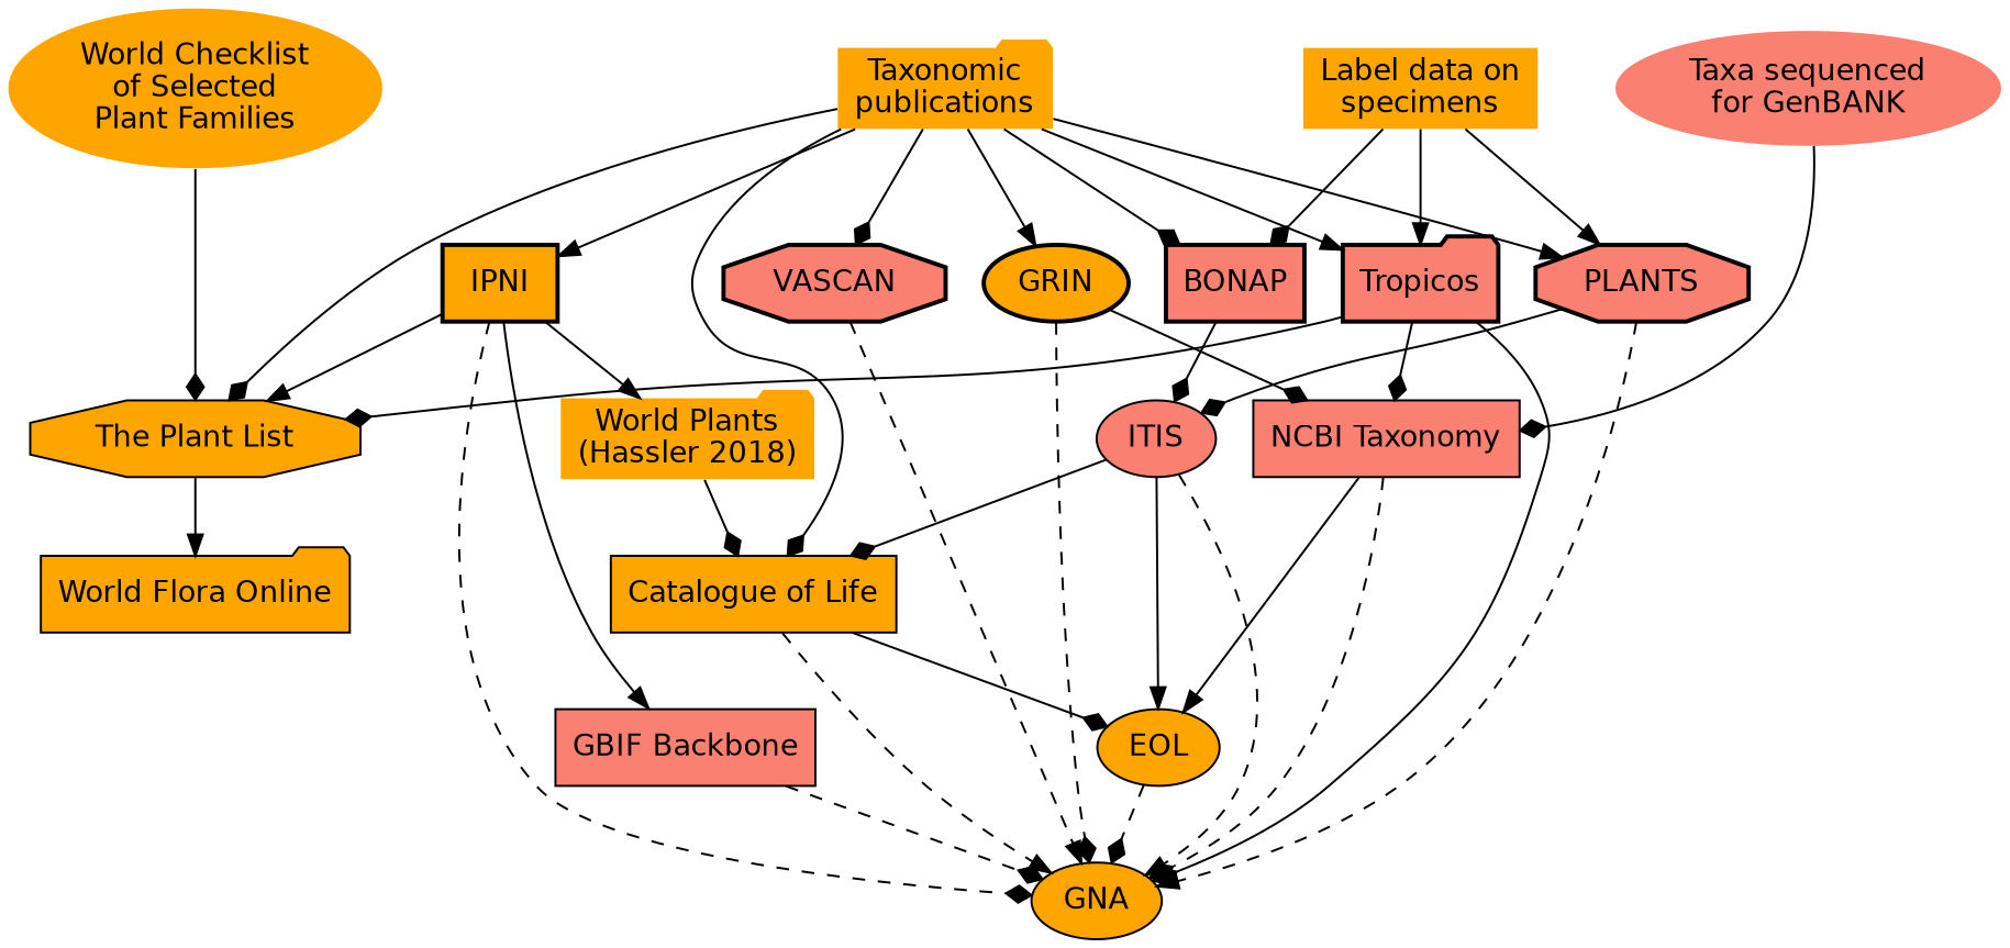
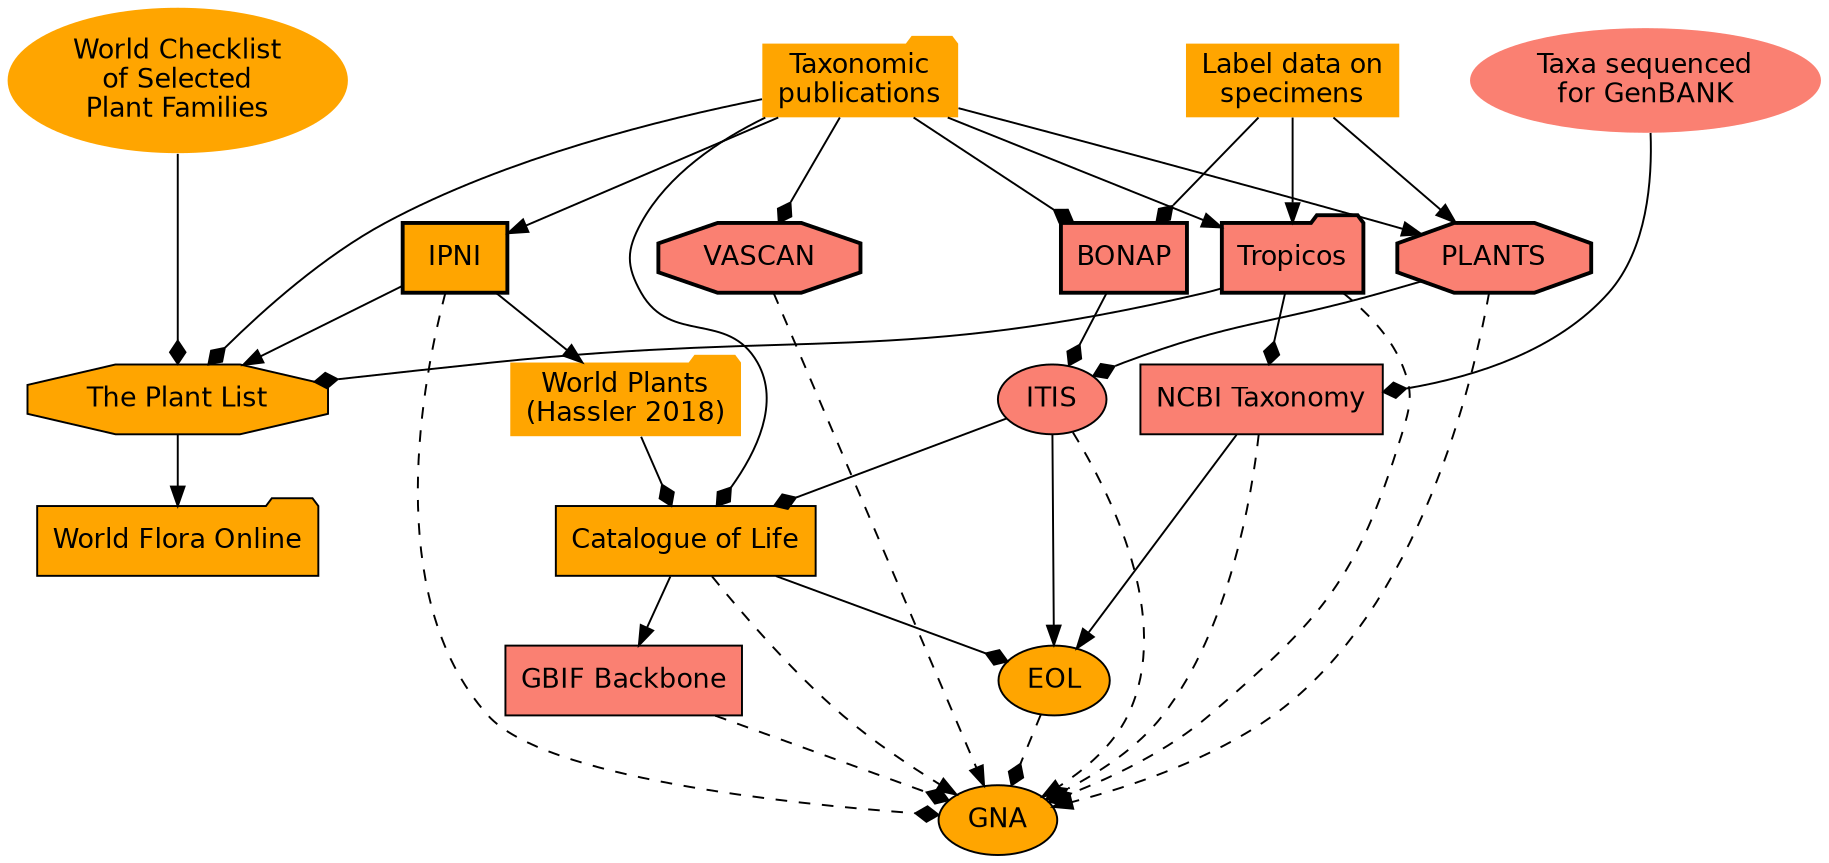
  digraph {
    newrank=true
    rankdir=TB
    node [fillcolor=orange fontname=Helvetica shape=ellipse style=filled]
    edge [arrowhead=diamond fontname=Courier]
    n1 [color=invis label="World Checklist\nof Selected\nPlant Families" style="bold,filled"]
    n2 [color=invis label="Taxonomic\npublications" shape=folder]
    n3 [color=invis fillcolor=salmon label="Taxa sequenced\nfor GenBANK"]
    n4 [color=invis label="Label data on\nspecimens" shape=box]
    IPNI [shape=box style="bold,filled"]
    Tropicos [fillcolor=salmon shape=folder style="bold,filled"]
-   GRIN [style="bold,filled"]
    BONAP [fillcolor=salmon shape=box style="bold,filled"]
    VASCAN [fillcolor=salmon shape=octagon style="bold,filled"]
    n10 [fillcolor=salmon label=PLANTS shape=octagon style="bold,filled"]
    n11 [label="The Plant List" shape=octagon]
    n12 [fillcolor=salmon label="NCBI Taxonomy" shape=box]
    ITIS [fillcolor=salmon]
    n14 [color=invis label="World Plants\n(Hassler 2018)" shape=folder]
    n15 [label="Catalogue of Life" shape=box]
    n16 [label="World Flora Online" shape=folder]
    n17 [fillcolor=salmon label="GBIF Backbone" shape=box]
    EOL
    GNA
    subgraph sub_1 {
      rank=same
      n1
      n2
      n3
      n4
    }
    subgraph sub_2 {
      rank=same
      IPNI
      Tropicos
-     GRIN
      BONAP
      VASCAN
      n10
    }
    subgraph sub_3 {
      rank=same
      n11
      n12
    }
    subgraph sub_4 {
      rank=same
      ITIS
      n14
    }
    subgraph sub_5 {
      rank=same
      n15
      n16
    }
    subgraph sub_6 {
      rank=same
      n17
      EOL
    }
    n1 -> n11
    n2 -> IPNI [arrowhead=normal]
    n2 -> Tropicos [arrowhead=normal]
-   n2 -> GRIN [arrowhead=normal]
    n2 -> BONAP
    n2 -> VASCAN
    n2 -> n10 [arrowhead=normal]
    n2 -> n11
    n2 -> n15
    n3 -> n12
    n4 -> Tropicos [arrowhead=normal]
    n4 -> BONAP
    n4 -> n10 [arrowhead=normal]
    IPNI -> n11 [arrowhead=normal]
    IPNI -> n14 [arrowhead=normal]
    IPNI -> GNA [style=dashed]
    Tropicos -> n11
    Tropicos -> n12
-   Tropicos -> GNA [style=solid]
-   GRIN -> n12
-   GRIN -> GNA [style=dashed]
+   Tropicos -> GNA [style=dashed]
    BONAP -> ITIS
    VASCAN -> GNA [arrowhead=normal style=dashed]
    n10 -> ITIS
    n10 -> GNA [arrowhead=normal style=dashed]
    n11 -> n16 [arrowhead=normal]
    n12 -> EOL [arrowhead=normal]
    n12 -> GNA [style=dashed]
    ITIS -> n15
    ITIS -> EOL [arrowhead=normal]
    ITIS -> GNA [arrowhead=normal style=dashed]
    n14 -> n15
-   IPNI -> n17 [arrowhead=normal]
+   n15 -> n17 [arrowhead=normal]
    n15 -> EOL
    n15 -> GNA [arrowhead=normal style=dashed]
    n17 -> GNA [style=dashed]
    EOL -> GNA [style=dashed]
  }
